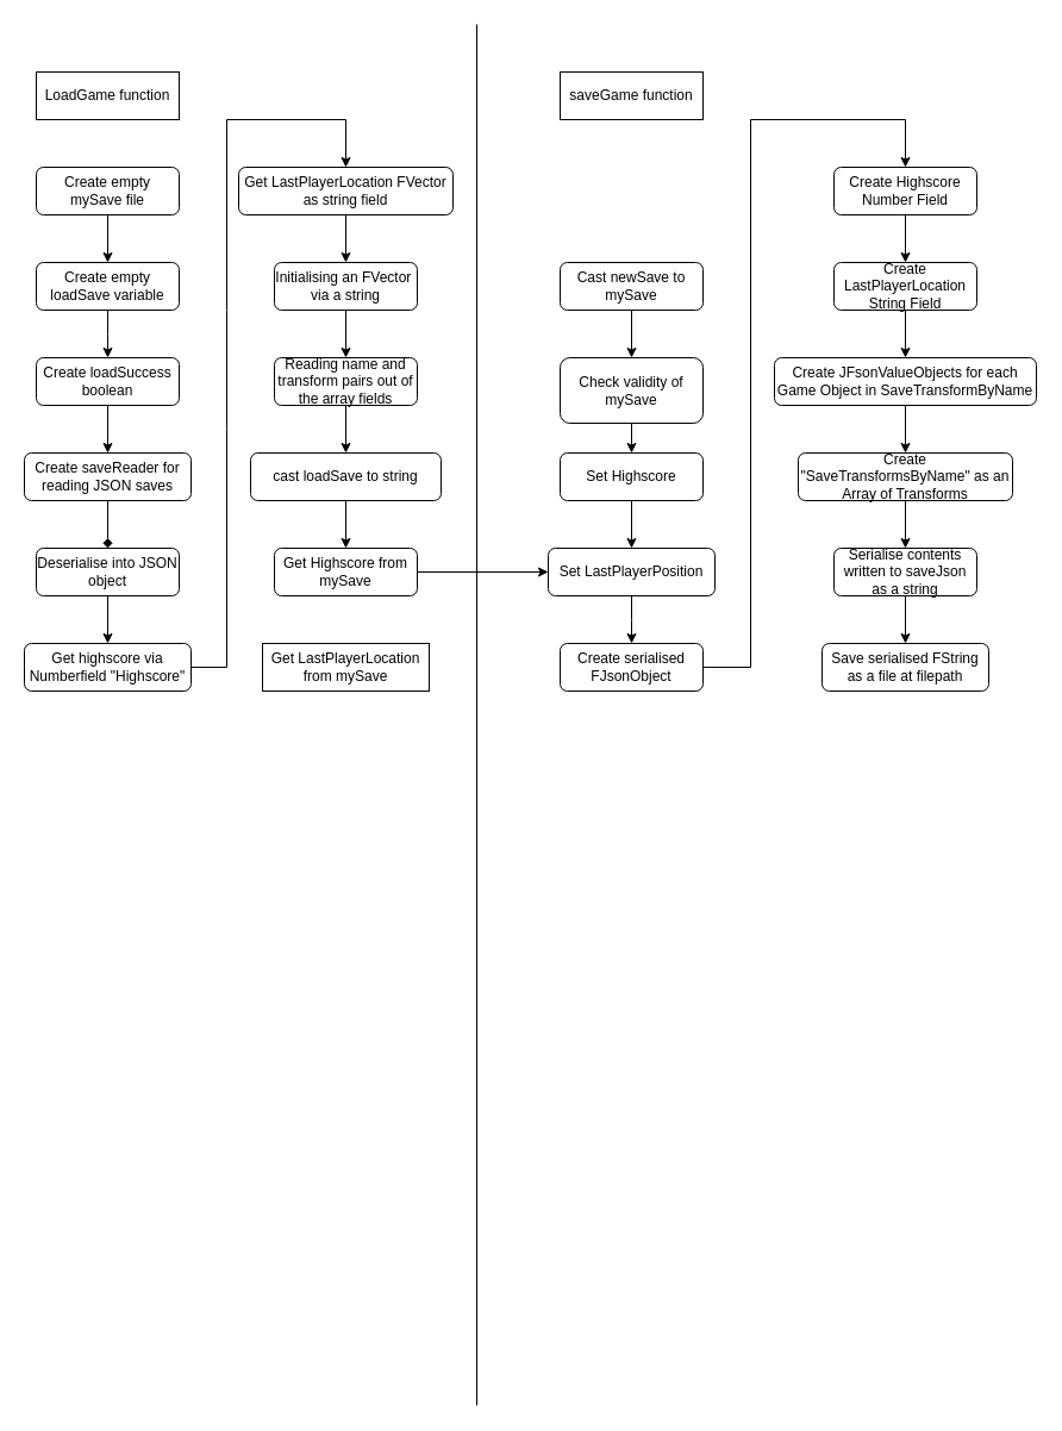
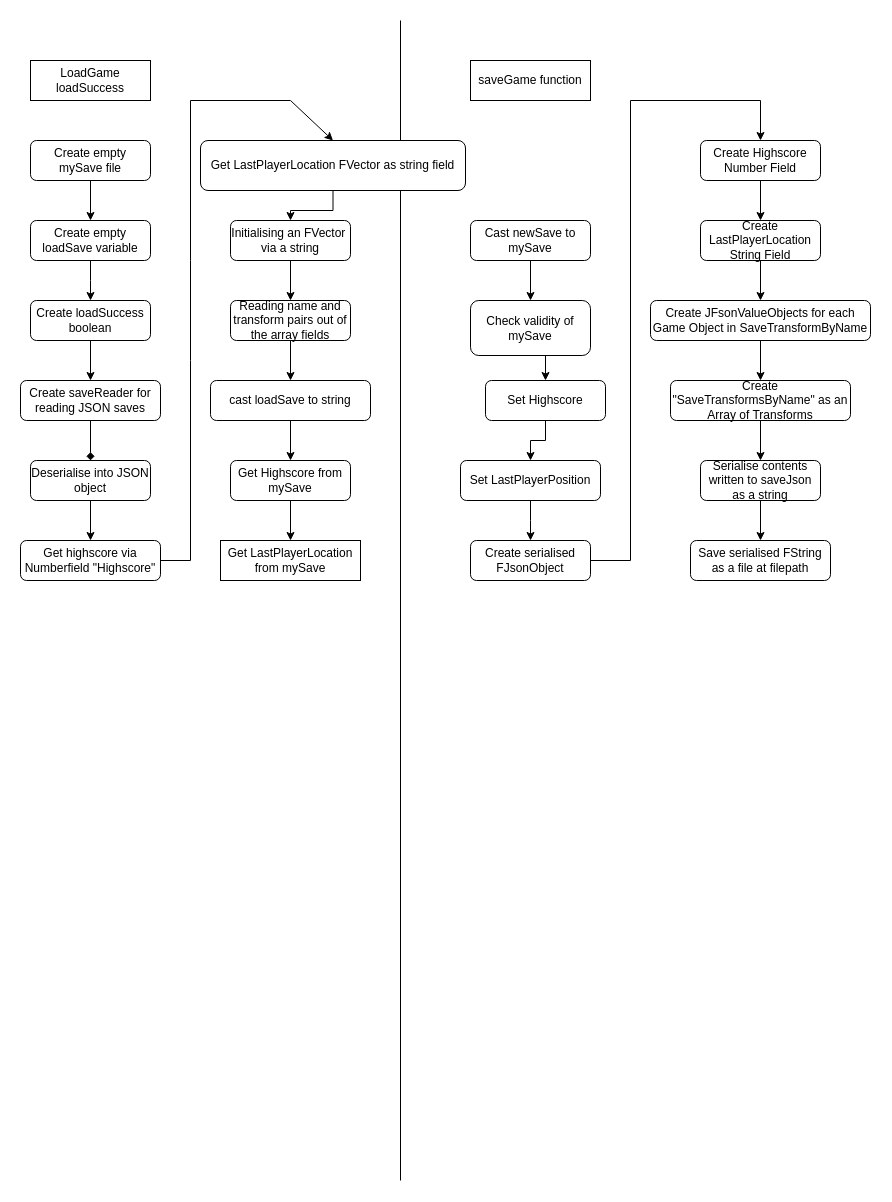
  <mxCell id="0" />
  <mxCell id="1" parent="0" />
  <mxCell id="2" value="" style="edgeStyle=orthogonalEdgeStyle;rounded=0;orthogonalLoop=1;jettySize=auto;html=1;" parent="1" source="3" target="6" edge="1"><mxGeometry relative="1" as="geometry" /></mxCell>
  <mxCell id="3" value="Create empty mySave file" style="rounded=1;whiteSpace=wrap;html=1;fontSize=12;glass=0;strokeWidth=1;shadow=0;" parent="1" vertex="1"><mxGeometry x="30" y="140" width="120" height="40" as="geometry" /></mxCell>
- <mxCell id="4" value="LoadGame function" style="rounded=0;whiteSpace=wrap;html=1;" parent="1" vertex="1"><mxGeometry x="30" y="60" width="120" height="40" as="geometry" /></mxCell>
+ <mxCell id="4" value="LoadGame loadSuccess" style="rounded=0;whiteSpace=wrap;html=1;" parent="1" vertex="1"><mxGeometry x="30" y="60" width="120" height="40" as="geometry" /></mxCell>
  <mxCell id="5" style="edgeStyle=orthogonalEdgeStyle;rounded=0;orthogonalLoop=1;jettySize=auto;html=1;exitX=0.5;exitY=1;exitDx=0;exitDy=0;entryX=0.5;entryY=0;entryDx=0;entryDy=0;" parent="1" source="6" edge="1"><mxGeometry relative="1" as="geometry"><mxPoint x="90" y="300" as="targetPoint" /></mxGeometry></mxCell>
  <mxCell id="6" value="Create empty loadSave variable" style="whiteSpace=wrap;html=1;rounded=1;glass=0;strokeWidth=1;shadow=0;" parent="1" vertex="1"><mxGeometry x="30" y="220" width="120" height="40" as="geometry" /></mxCell>
  <mxCell id="7" value="" style="edgeStyle=orthogonalEdgeStyle;rounded=0;orthogonalLoop=1;jettySize=auto;html=1;" parent="1" source="8" target="20" edge="1"><mxGeometry relative="1" as="geometry" /></mxCell>
  <mxCell id="8" value="cast loadSave to string" style="rounded=1;whiteSpace=wrap;html=1;" parent="1" vertex="1"><mxGeometry x="210" y="380" width="160" height="40" as="geometry" /></mxCell>
  <mxCell id="9" value="saveGame function" style="rounded=0;whiteSpace=wrap;html=1;" parent="1" vertex="1"><mxGeometry x="470" y="60" width="120" height="40" as="geometry" /></mxCell>
  <mxCell id="10" style="edgeStyle=orthogonalEdgeStyle;rounded=0;orthogonalLoop=1;jettySize=auto;html=1;exitX=0.5;exitY=1;exitDx=0;exitDy=0;entryX=0.5;entryY=0;entryDx=0;entryDy=0;" parent="1" source="11" target="14" edge="1"><mxGeometry relative="1" as="geometry" /></mxCell>
  <mxCell id="11" value="Cast newSave to mySave" style="whiteSpace=wrap;html=1;rounded=1;" parent="1" vertex="1"><mxGeometry x="470" y="220" width="120" height="40" as="geometry" /></mxCell>
  <mxCell id="12" value="" style="endArrow=none;html=1;rounded=0;" parent="1" edge="1"><mxGeometry width="50" height="50" relative="1" as="geometry"><mxPoint x="400" y="1180" as="sourcePoint" /><mxPoint x="400" as="targetPoint" y="20" /></mxGeometry></mxCell>
  <mxCell id="13" style="edgeStyle=orthogonalEdgeStyle;rounded=0;orthogonalLoop=1;jettySize=auto;html=1;exitX=0.5;exitY=1;exitDx=0;exitDy=0;entryX=0.5;entryY=0;entryDx=0;entryDy=0;" parent="1" source="14" target="16" edge="1"><mxGeometry relative="1" as="geometry" /></mxCell>
  <mxCell id="14" value="Check validity of mySave" style="rounded=1;whiteSpace=wrap;html=1;" parent="1" vertex="1"><mxGeometry x="470" y="300" width="120" height="55" as="geometry" /></mxCell>
  <mxCell id="15" style="edgeStyle=orthogonalEdgeStyle;rounded=0;orthogonalLoop=1;jettySize=auto;html=1;exitX=0.5;exitY=1;exitDx=0;exitDy=0;entryX=0.5;entryY=0;entryDx=0;entryDy=0;" parent="1" source="16" target="18" edge="1"><mxGeometry relative="1" as="geometry" /></mxCell>
- <mxCell id="16" value="Set Highscore" style="rounded=1;whiteSpace=wrap;html=1;" parent="1" vertex="1"><mxGeometry x="470" y="380" width="120" height="40" as="geometry" /></mxCell>
+ <mxCell id="16" value="Set Highscore" style="rounded=1;whiteSpace=wrap;html=1;" parent="1" vertex="1"><mxGeometry x="485" y="380" width="120" height="40" as="geometry" /></mxCell>
  <mxCell id="17" style="edgeStyle=orthogonalEdgeStyle;rounded=0;orthogonalLoop=1;jettySize=auto;html=1;exitX=0.5;exitY=1;exitDx=0;exitDy=0;entryX=0.5;entryY=0;entryDx=0;entryDy=0;" parent="1" source="18" edge="1"><mxGeometry relative="1" as="geometry"><mxPoint x="530" y="540" as="targetPoint" /></mxGeometry></mxCell>
  <mxCell id="18" value="Set LastPlayerPosition" style="rounded=1;whiteSpace=wrap;html=1;" parent="1" vertex="1"><mxGeometry x="460" y="460" width="140" height="40" as="geometry" /></mxCell>
- <mxCell id="19" value="" style="edgeStyle=orthogonalEdgeStyle;rounded=0;orthogonalLoop=1;jettySize=auto;html=1;" parent="1" source="20" target="18" edge="1"><mxGeometry relative="1" as="geometry" /></mxCell>
+ <mxCell id="19" value="" style="edgeStyle=orthogonalEdgeStyle;rounded=0;orthogonalLoop=1;jettySize=auto;html=1;" parent="1" source="20" target="21" edge="1"><mxGeometry relative="1" as="geometry" /></mxCell>
  <mxCell id="20" value="Get Highscore from mySave" style="whiteSpace=wrap;html=1;rounded=1;glass=0;strokeWidth=1;shadow=0;" parent="1" vertex="1"><mxGeometry x="230" y="460" width="120" height="40" as="geometry" /></mxCell>
  <mxCell id="21" value="Get LastPlayerLocation from mySave" style="whiteSpace=wrap;html=1;glass=0;strokeWidth=1;shadow=0;rounded=0;" parent="1" vertex="1"><mxGeometry x="220" y="540" width="140" height="40" as="geometry" /></mxCell>
  <mxCell id="22" value="" style="edgeStyle=orthogonalEdgeStyle;rounded=0;orthogonalLoop=1;jettySize=auto;html=1;" parent="1" source="23" target="25" edge="1"><mxGeometry relative="1" as="geometry" /></mxCell>
  <mxCell id="23" value="Create loadSuccess boolean" style="rounded=1;whiteSpace=wrap;html=1;" parent="1" vertex="1"><mxGeometry x="30" y="300" width="120" height="40" as="geometry" /></mxCell>
  <mxCell id="24" value="" style="edgeStyle=orthogonalEdgeStyle;rounded=0;orthogonalLoop=1;jettySize=auto;html=1;endArrow=diamond;" parent="1" source="25" target="27" edge="1"><mxGeometry relative="1" as="geometry" /></mxCell>
  <mxCell id="25" value="Create saveReader for reading JSON saves" style="whiteSpace=wrap;html=1;rounded=1;" parent="1" vertex="1"><mxGeometry x="20" y="380" width="140" height="40" as="geometry" /></mxCell>
  <mxCell id="26" value="" style="edgeStyle=orthogonalEdgeStyle;rounded=0;orthogonalLoop=1;jettySize=auto;html=1;" parent="1" source="27" target="28" edge="1"><mxGeometry relative="1" as="geometry" /></mxCell>
  <mxCell id="27" value="Deserialise into JSON object" style="whiteSpace=wrap;html=1;rounded=1;" parent="1" vertex="1"><mxGeometry x="30" y="460" width="120" height="40" as="geometry" /></mxCell>
  <mxCell id="28" value="Get highscore via Numberfield &quot;Highscore&quot;" style="whiteSpace=wrap;html=1;rounded=1;" parent="1" vertex="1"><mxGeometry x="20" y="540" width="140" height="40" as="geometry" /></mxCell>
  <mxCell id="29" value="" style="edgeStyle=orthogonalEdgeStyle;rounded=0;orthogonalLoop=1;jettySize=auto;html=1;" parent="1" source="30" target="32" edge="1"><mxGeometry relative="1" as="geometry" /></mxCell>
- <mxCell id="30" value="Get LastPlayerLocation FVector as string field" style="whiteSpace=wrap;html=1;rounded=1;" parent="1" vertex="1"><mxGeometry x="200" y="140" width="180" height="40" as="geometry" /></mxCell>
+ <mxCell id="30" value="Get LastPlayerLocation FVector as string field" style="whiteSpace=wrap;html=1;rounded=1;" parent="1" vertex="1"><mxGeometry x="200" y="140" width="265" height="50" as="geometry" /></mxCell>
  <mxCell id="31" value="" style="edgeStyle=orthogonalEdgeStyle;rounded=0;orthogonalLoop=1;jettySize=auto;html=1;" parent="1" source="32" target="35" edge="1"><mxGeometry relative="1" as="geometry" /></mxCell>
  <mxCell id="32" value="Initialising an FVector&amp;nbsp; via a string" style="whiteSpace=wrap;html=1;rounded=1;" parent="1" vertex="1"><mxGeometry x="230" y="220" width="120" height="40" as="geometry" /></mxCell>
  <mxCell id="33" value="" style="curved=0;endArrow=classic;html=1;rounded=0;entryX=0.5;entryY=0;entryDx=0;entryDy=0;" parent="1" target="30" edge="1"><mxGeometry width="50" height="50" relative="1" as="geometry"><mxPoint x="160" y="560" as="sourcePoint" /><mxPoint x="310" y="140" as="targetPoint" /><Array as="points"><mxPoint x="190" y="560" /><mxPoint x="190" y="360" /><mxPoint x="190" y="260" /><mxPoint x="190" y="100" /><mxPoint x="290" y="100" /></Array></mxGeometry></mxCell>
  <mxCell id="34" value="" style="edgeStyle=orthogonalEdgeStyle;rounded=0;orthogonalLoop=1;jettySize=auto;html=1;" parent="1" source="35" target="8" edge="1"><mxGeometry relative="1" as="geometry" /></mxCell>
  <mxCell id="35" value="Reading name and transform pairs out of the array fields" style="rounded=1;whiteSpace=wrap;html=1;" parent="1" vertex="1"><mxGeometry x="230" y="300" width="120" height="40" as="geometry" /></mxCell>
  <mxCell id="36" value="Create serialised FJsonObject" style="rounded=1;whiteSpace=wrap;html=1;" parent="1" vertex="1"><mxGeometry x="470" y="540" width="120" height="40" as="geometry" /></mxCell>
  <mxCell id="37" value="" style="edgeStyle=orthogonalEdgeStyle;rounded=0;orthogonalLoop=1;jettySize=auto;html=1;" parent="1" source="38" target="40" edge="1"><mxGeometry relative="1" as="geometry" /></mxCell>
  <mxCell id="38" value="Create Highscore Number Field" style="whiteSpace=wrap;html=1;rounded=1;" parent="1" vertex="1"><mxGeometry x="700" y="140" width="120" height="40" as="geometry" /></mxCell>
  <mxCell id="39" value="" style="edgeStyle=orthogonalEdgeStyle;rounded=0;orthogonalLoop=1;jettySize=auto;html=1;" parent="1" source="40" target="42" edge="1"><mxGeometry relative="1" as="geometry" /></mxCell>
  <mxCell id="40" value="Create LastPlayerLocation String Field" style="whiteSpace=wrap;html=1;rounded=1;" parent="1" vertex="1"><mxGeometry x="700" y="220" width="120" height="40" as="geometry" /></mxCell>
  <mxCell id="41" value="" style="edgeStyle=orthogonalEdgeStyle;rounded=0;orthogonalLoop=1;jettySize=auto;html=1;" edge="1" parent="1" source="42" target="44"><mxGeometry relative="1" as="geometry" /></mxCell>
  <mxCell id="42" value="Create JFsonValueObjects for each Game Object in SaveTransformByName" style="whiteSpace=wrap;html=1;rounded=1;" parent="1" vertex="1"><mxGeometry x="650" y="300" width="220" height="40" as="geometry" /></mxCell>
  <mxCell id="43" value="" style="edgeStyle=orthogonalEdgeStyle;rounded=0;orthogonalLoop=1;jettySize=auto;html=1;" edge="1" parent="1" source="44" target="46"><mxGeometry relative="1" as="geometry" /></mxCell>
  <mxCell id="44" value="Create &quot;SaveTransformsByName&quot; as an Array of Transforms" style="whiteSpace=wrap;html=1;rounded=1;" vertex="1" parent="1"><mxGeometry x="670" y="380" width="180" height="40" as="geometry" /></mxCell>
  <mxCell id="45" value="" style="edgeStyle=orthogonalEdgeStyle;rounded=0;orthogonalLoop=1;jettySize=auto;html=1;" edge="1" parent="1" source="46" target="47"><mxGeometry relative="1" as="geometry" /></mxCell>
  <mxCell id="46" value="Serialise contents written to saveJson as a string" style="whiteSpace=wrap;html=1;rounded=1;" vertex="1" parent="1"><mxGeometry x="700" y="460" width="120" height="40" as="geometry" /></mxCell>
  <mxCell id="47" value="Save serialised FString as a file at filepath" style="whiteSpace=wrap;html=1;rounded=1;" vertex="1" parent="1"><mxGeometry x="690" y="540" width="140" height="40" as="geometry" /></mxCell>
  <mxCell id="48" value="" style="curved=0;endArrow=classic;html=1;rounded=0;entryX=0.5;entryY=0;entryDx=0;entryDy=0;" edge="1" parent="1" target="38"><mxGeometry width="50" height="50" relative="1" as="geometry"><mxPoint x="590" y="560" as="sourcePoint" /><mxPoint x="640" y="510" as="targetPoint" /><Array as="points"><mxPoint x="630" y="560" /><mxPoint x="630" y="100" /><mxPoint x="760" y="100" /></Array></mxGeometry></mxCell>
